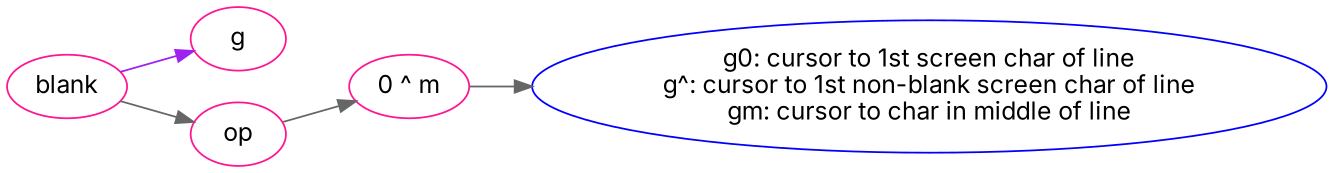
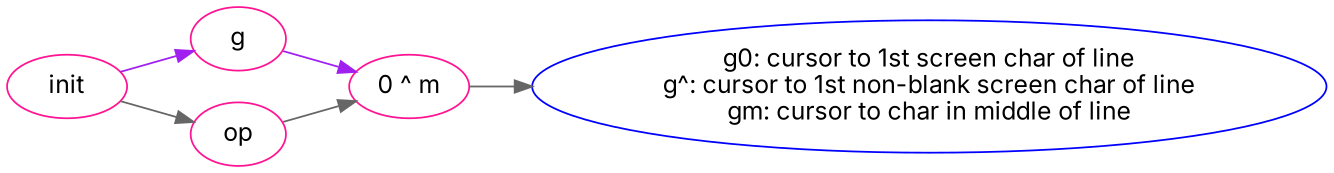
  digraph {
    fontname=Inter
    rankdir=LR
    node [color=deeppink fontname=Inter]
    edge [color=gray40 fontname=Inter]
    n1 [color=blue label="g0: cursor to 1st screen char of line\ng^: cursor to 1st non-blank screen char of line\ngm: cursor to char in middle of line"]
-   n2 [label=blank]
+   n2 [label=init]
    n3 [label=g]
    n4 [label=op]
    n5 [label="0 ^ m"]
    n2 -> n3 [color=purple]
    n2 -> n4
+   n3 -> n5 [color=purple]
    n4 -> n5
    n5 -> n1
  }
